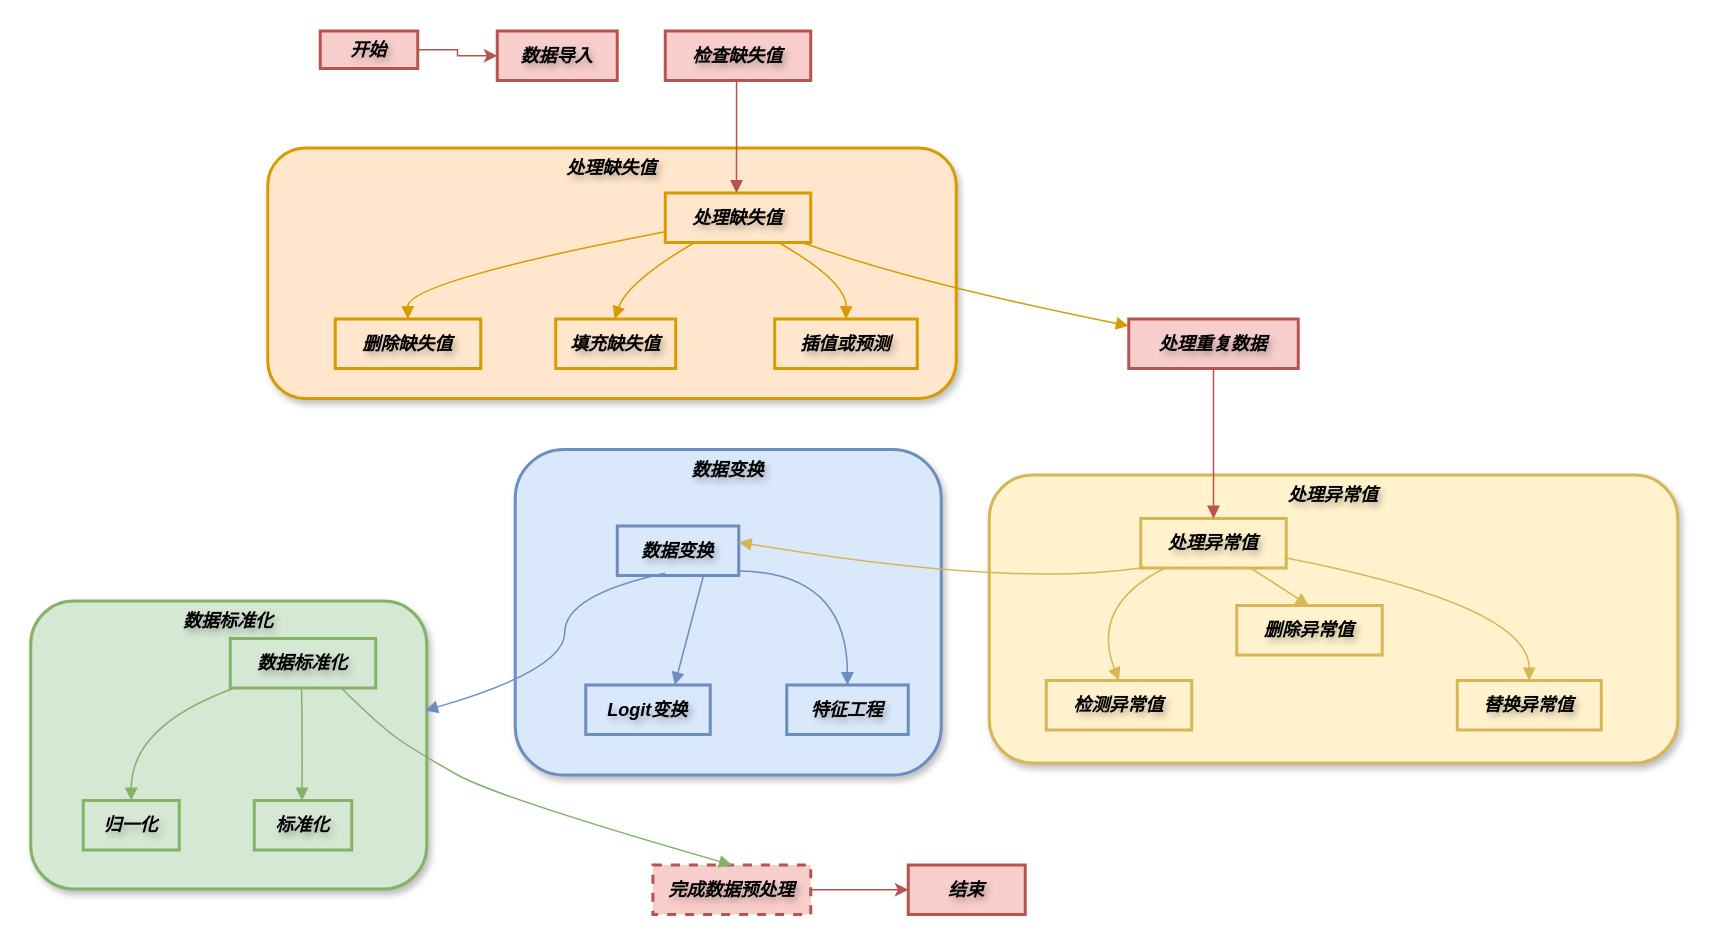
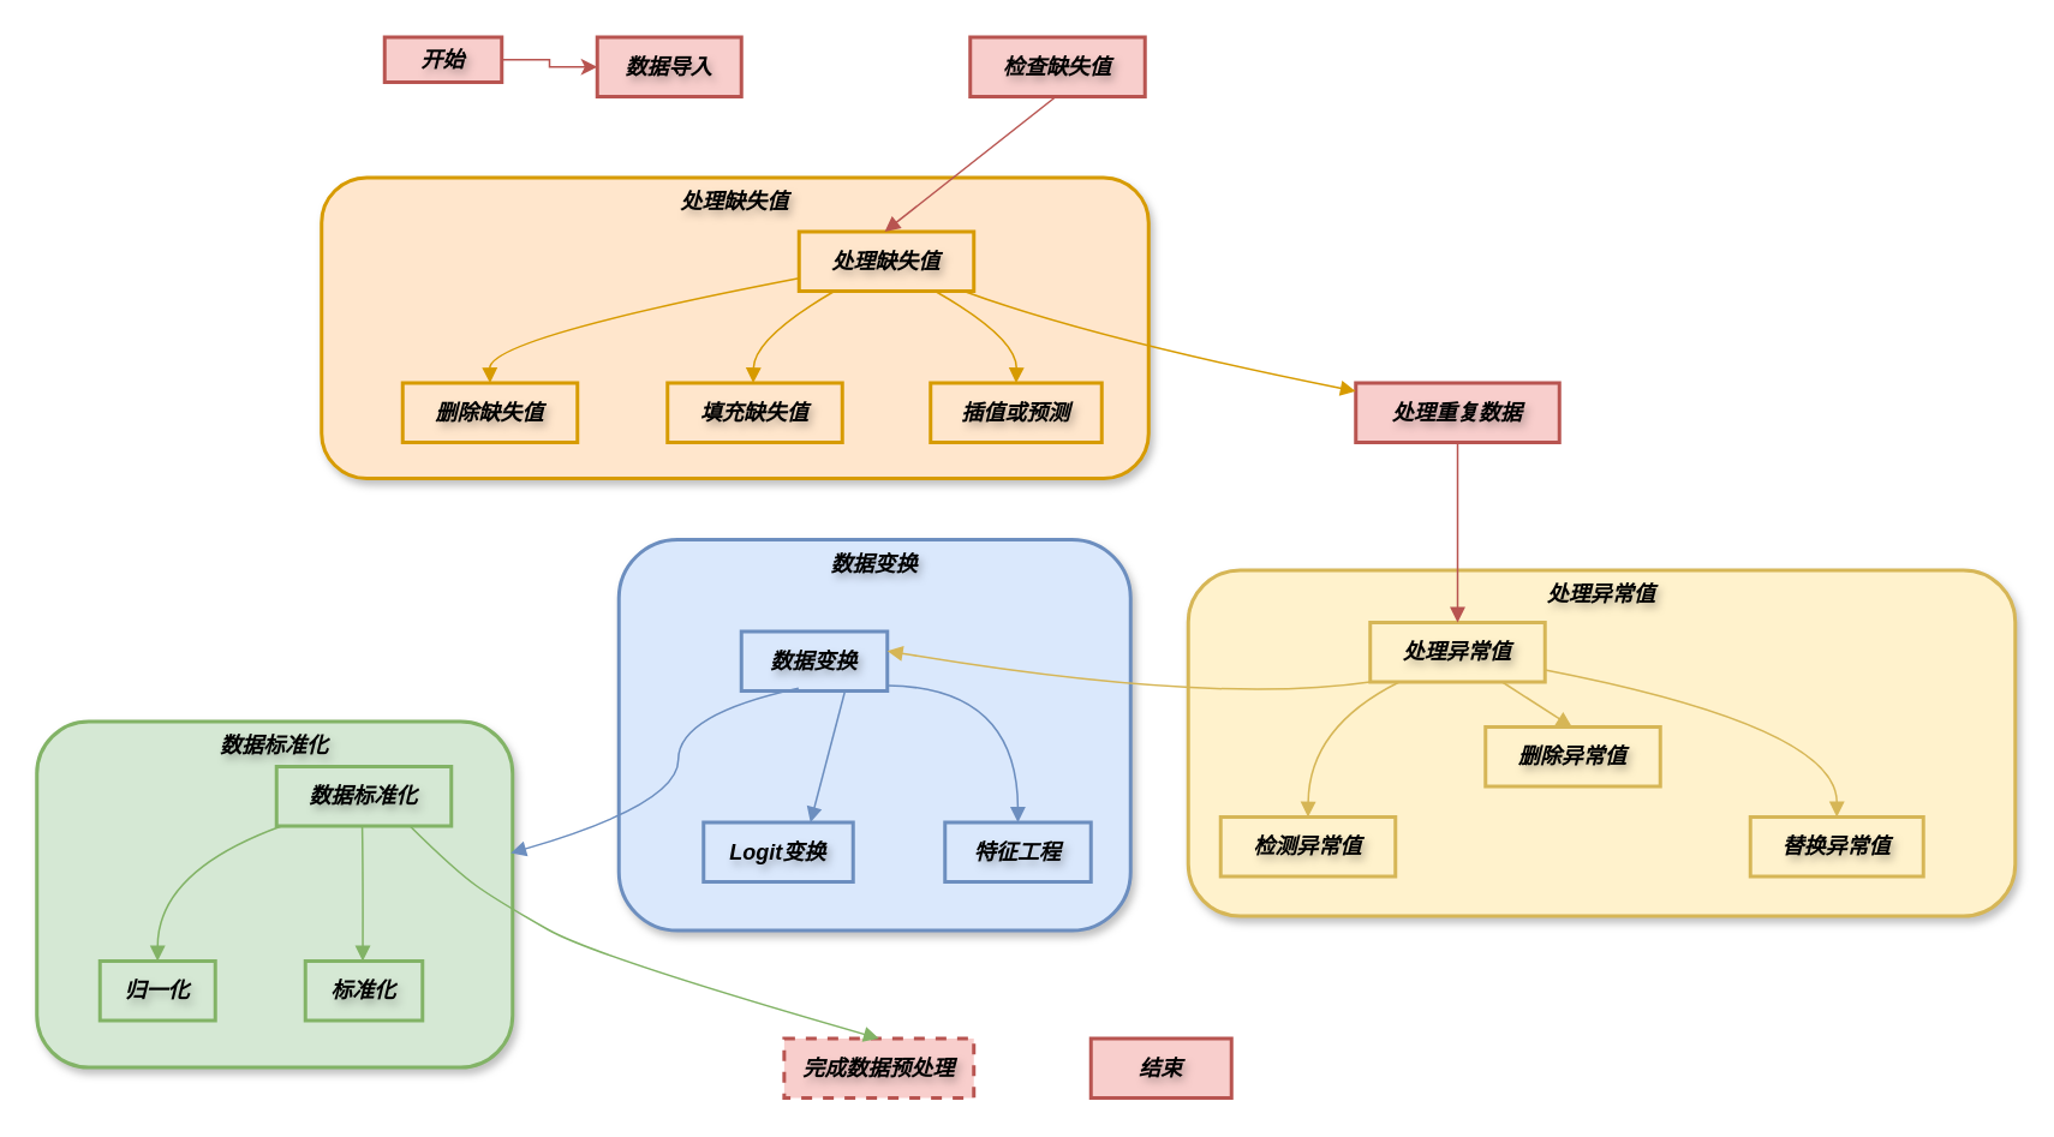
  <mxCell id="0" />
  <mxCell id="1" parent="0" />
  <mxCell id="2" value="数据标准化" style="whiteSpace=wrap;strokeWidth=2;verticalAlign=top;labelBackgroundColor=none;labelBorderColor=none;rounded=1;shadow=1;fillColor=#d5e8d4;strokeColor=#82b366;fontStyle=3;textShadow=1;" vertex="1" parent="1"><mxGeometry x="20" y="400" width="264" height="192" as="geometry" /></mxCell>
  <mxCell id="3" value="归一化" style="whiteSpace=wrap;strokeWidth=2;labelBackgroundColor=none;labelBorderColor=none;fillColor=#d5e8d4;strokeColor=#82b366;fontStyle=3;textShadow=1;" vertex="1" parent="1"><mxGeometry x="55" y="533" width="64" height="33" as="geometry" /></mxCell>
  <mxCell id="4" value="标准化" style="whiteSpace=wrap;strokeWidth=2;labelBackgroundColor=none;labelBorderColor=none;fillColor=#d5e8d4;strokeColor=#82b366;fontStyle=3;textShadow=1;" vertex="1" parent="1"><mxGeometry x="169" y="533" width="65" height="33" as="geometry" /></mxCell>
  <mxCell id="5" value="数据标准化" style="whiteSpace=wrap;strokeWidth=2;labelBackgroundColor=none;labelBorderColor=none;fillColor=#d5e8d4;strokeColor=#82b366;fontStyle=3;textShadow=1;" vertex="1" parent="1"><mxGeometry x="153" y="425" width="97" height="33" as="geometry" /></mxCell>
  <mxCell id="6" value="数据变换" style="whiteSpace=wrap;strokeWidth=2;verticalAlign=top;labelBackgroundColor=none;labelBorderColor=none;rounded=1;shadow=1;fillColor=#dae8fc;strokeColor=#6c8ebf;fontStyle=3;textShadow=1;" vertex="1" parent="1"><mxGeometry x="343" y="299" width="284" height="217" as="geometry" /></mxCell>
  <mxCell id="7" value="Logit变换" style="whiteSpace=wrap;strokeWidth=2;labelBackgroundColor=none;labelBorderColor=none;fillColor=#dae8fc;strokeColor=#6c8ebf;fontStyle=3;textShadow=1;" vertex="1" parent="1"><mxGeometry x="390" y="456" width="83" height="33" as="geometry" /></mxCell>
  <mxCell id="8" value="特征工程" style="whiteSpace=wrap;strokeWidth=2;labelBackgroundColor=none;labelBorderColor=none;fillColor=#dae8fc;strokeColor=#6c8ebf;fontStyle=3;textShadow=1;" vertex="1" parent="1"><mxGeometry x="524" y="456" width="81" height="33" as="geometry" /></mxCell>
  <mxCell id="9" value="数据变换" style="whiteSpace=wrap;strokeWidth=2;labelBackgroundColor=none;labelBorderColor=none;fillColor=#dae8fc;strokeColor=#6c8ebf;fontStyle=3;textShadow=1;" vertex="1" parent="1"><mxGeometry x="411" y="350" width="81" height="33" as="geometry" /></mxCell>
  <mxCell id="10" value="处理异常值" style="whiteSpace=wrap;strokeWidth=2;verticalAlign=top;labelBackgroundColor=none;labelBorderColor=none;glass=0;shadow=1;rounded=1;fillColor=#fff2cc;strokeColor=#d6b656;fontStyle=3;textShadow=1;" vertex="1" parent="1"><mxGeometry x="659" y="316" width="459" height="192" as="geometry" /></mxCell>
- <mxCell id="11" value="检测异常值" style="whiteSpace=wrap;strokeWidth=2;labelBackgroundColor=none;labelBorderColor=none;fillColor=#fff2cc;strokeColor=#d6b656;fontStyle=3;textShadow=1;" vertex="1" parent="1"><mxGeometry x="697" y="453" width="97" height="33" as="geometry" /></mxCell>
+ <mxCell id="11" value="检测异常值" style="whiteSpace=wrap;strokeWidth=2;labelBackgroundColor=none;labelBorderColor=none;fillColor=#fff2cc;strokeColor=#d6b656;fontStyle=3;textShadow=1;" vertex="1" parent="1"><mxGeometry x="677" y="453" width="97" height="33" as="geometry" /></mxCell>
  <mxCell id="12" value="删除异常值" style="whiteSpace=wrap;strokeWidth=2;labelBackgroundColor=none;labelBorderColor=none;fillColor=#fff2cc;strokeColor=#d6b656;fontStyle=3;textShadow=1;" vertex="1" parent="1"><mxGeometry x="824" y="403" width="97" height="33" as="geometry" /></mxCell>
  <mxCell id="13" value="替换异常值" style="whiteSpace=wrap;strokeWidth=2;labelBackgroundColor=none;labelBorderColor=none;fillColor=#fff2cc;strokeColor=#d6b656;fontStyle=3;textShadow=1;" vertex="1" parent="1"><mxGeometry x="971" y="453" width="96" height="33" as="geometry" /></mxCell>
  <mxCell id="14" value="处理异常值" style="whiteSpace=wrap;strokeWidth=2;labelBackgroundColor=none;labelBorderColor=none;fillColor=#fff2cc;strokeColor=#d6b656;fontStyle=3;textShadow=1;" vertex="1" parent="1"><mxGeometry x="760" y="345" width="97" height="33" as="geometry" /></mxCell>
  <mxCell id="15" value="处理缺失值" style="whiteSpace=wrap;strokeWidth=2;verticalAlign=top;labelBackgroundColor=none;labelBorderColor=none;rounded=1;shadow=1;fillColor=#ffe6cc;strokeColor=#d79b00;fontStyle=3;textShadow=1;" vertex="1" parent="1"><mxGeometry x="178" y="98" width="459" height="167" as="geometry" /></mxCell>
  <mxCell id="16" value="删除缺失值" style="whiteSpace=wrap;strokeWidth=2;labelBackgroundColor=none;labelBorderColor=none;fillColor=#ffe6cc;strokeColor=#d79b00;fontStyle=3;textShadow=1;" vertex="1" parent="1"><mxGeometry x="223" y="212" width="97" height="33" as="geometry" /></mxCell>
- <mxCell id="17" value="填充缺失值" style="whiteSpace=wrap;strokeWidth=2;labelBackgroundColor=none;labelBorderColor=none;fillColor=#ffe6cc;strokeColor=#d79b00;fontStyle=3;textShadow=1;" vertex="1" parent="1"><mxGeometry x="370" y="212" width="80" height="33" as="geometry" /></mxCell>
+ <mxCell id="17" value="填充缺失值" style="whiteSpace=wrap;strokeWidth=2;labelBackgroundColor=none;labelBorderColor=none;fillColor=#ffe6cc;strokeColor=#d79b00;fontStyle=3;textShadow=1;" vertex="1" parent="1"><mxGeometry x="370" y="212" width="97" height="33" as="geometry" /></mxCell>
  <mxCell id="18" value="插值或预测" style="whiteSpace=wrap;strokeWidth=2;labelBackgroundColor=none;labelBorderColor=none;fillColor=#ffe6cc;strokeColor=#d79b00;fontStyle=3;textShadow=1;" vertex="1" parent="1"><mxGeometry x="516" y="212" width="95" height="33" as="geometry" /></mxCell>
  <mxCell id="19" value="处理缺失值" style="whiteSpace=wrap;strokeWidth=2;labelBackgroundColor=none;labelBorderColor=none;fillColor=#ffe6cc;strokeColor=#d79b00;fontStyle=3;textShadow=1;" vertex="1" parent="1"><mxGeometry x="443" y="128" width="97" height="33" as="geometry" /></mxCell>
  <mxCell id="20" style="edgeStyle=orthogonalEdgeStyle;rounded=0;orthogonalLoop=1;jettySize=auto;html=1;exitX=1;exitY=0.5;exitDx=0;exitDy=0;fillColor=#f8cecc;strokeColor=#b85450;fontStyle=3;labelBorderColor=none;textShadow=1;" edge="1" parent="1" source="21" target="22"><mxGeometry relative="1" as="geometry" /></mxCell>
  <mxCell id="21" value="开始" style="whiteSpace=wrap;strokeWidth=2;labelBackgroundColor=none;labelBorderColor=none;fillColor=#f8cecc;strokeColor=#b85450;fontStyle=3;textShadow=1;" vertex="1" parent="1"><mxGeometry x="213" y="20" width="65" height="25" as="geometry" /></mxCell>
  <mxCell id="22" value="数据导入" style="whiteSpace=wrap;strokeWidth=2;labelBackgroundColor=none;labelBorderColor=none;fillColor=#f8cecc;strokeColor=#b85450;fontStyle=3;textShadow=1;" vertex="1" parent="1"><mxGeometry x="331" y="20" width="80" height="33" as="geometry" /></mxCell>
- <mxCell id="23" value="检查缺失值" style="whiteSpace=wrap;strokeWidth=2;labelBackgroundColor=none;labelBorderColor=none;fillColor=#f8cecc;strokeColor=#b85450;fontStyle=3;textShadow=1;" vertex="1" parent="1"><mxGeometry x="443" y="20" width="97" height="33" as="geometry" /></mxCell>
+ <mxCell id="23" value="检查缺失值" style="whiteSpace=wrap;strokeWidth=2;labelBackgroundColor=none;labelBorderColor=none;fillColor=#f8cecc;strokeColor=#b85450;fontStyle=3;textShadow=1;" vertex="1" parent="1"><mxGeometry x="538" y="20" width="97" height="33" as="geometry" /></mxCell>
  <mxCell id="24" value="处理重复数据" style="whiteSpace=wrap;strokeWidth=2;labelBackgroundColor=none;labelBorderColor=none;fillColor=#f8cecc;strokeColor=#b85450;fontStyle=3;textShadow=1;" vertex="1" parent="1"><mxGeometry x="752" y="212" width="113" height="33" as="geometry" /></mxCell>
- <mxCell id="25" style="edgeStyle=orthogonalEdgeStyle;rounded=0;orthogonalLoop=1;jettySize=auto;html=1;exitX=1;exitY=0.5;exitDx=0;exitDy=0;entryX=0;entryY=0.5;entryDx=0;entryDy=0;fillColor=#f8cecc;strokeColor=#b85450;fontStyle=3;labelBorderColor=none;textShadow=1;" edge="1" parent="1" source="26" target="43"><mxGeometry relative="1" as="geometry" /></mxCell>
  <mxCell id="26" value="完成数据预处理" style="whiteSpace=wrap;strokeWidth=2;labelBackgroundColor=none;labelBorderColor=none;fillColor=#f8cecc;strokeColor=#b85450;fontStyle=3;textShadow=1;dashed=1;" vertex="1" parent="1"><mxGeometry x="434.75" y="576" width="105.25" height="33" as="geometry" /></mxCell>
  <mxCell id="27" value="" style="curved=1;startArrow=none;endArrow=block;exitX=0.49;exitY=1.01;entryX=0.49;entryY=0.01;rounded=0;labelBackgroundColor=none;labelBorderColor=none;fillColor=#f8cecc;strokeColor=#b85450;fontStyle=3;textShadow=1;" edge="1" parent="1" source="23" target="19"><mxGeometry relative="1" as="geometry"><Array as="points" /></mxGeometry></mxCell>
  <mxCell id="28" value="" style="curved=1;startArrow=none;endArrow=block;exitX=0.96;exitY=1.02;entryX=0;entryY=0.14;rounded=0;labelBackgroundColor=default;labelBorderColor=none;fillColor=#ffe6cc;strokeColor=#d79b00;fontStyle=3;textShadow=1;" edge="1" parent="1" source="19" target="24"><mxGeometry relative="1" as="geometry"><Array as="points"><mxPoint x="605" y="187" /></Array></mxGeometry></mxCell>
  <mxCell id="29" value="" style="curved=1;startArrow=none;endArrow=block;exitX=0.5;exitY=1;entryX=0.5;entryY=0;rounded=0;labelBackgroundColor=default;labelBorderColor=none;fillColor=#f8cecc;strokeColor=#b85450;fontStyle=3;textShadow=1;" edge="1" parent="1" source="24" target="14"><mxGeometry relative="1" as="geometry"><Array as="points" /></mxGeometry></mxCell>
  <mxCell id="30" value="" style="curved=1;startArrow=none;endArrow=block;exitX=0;exitY=1;entryX=0.99;entryY=0.33;rounded=0;labelBackgroundColor=none;labelBorderColor=none;fillColor=#fff2cc;strokeColor=#d6b656;fontStyle=3;textShadow=1;" edge="1" parent="1" source="14" target="9"><mxGeometry relative="1" as="geometry"><Array as="points"><mxPoint x="672" y="391" /></Array></mxGeometry></mxCell>
  <mxCell id="31" value="" style="curved=1;startArrow=none;endArrow=block;exitX=0.31;exitY=1.02;entryX=0.99;entryY=0.07;rounded=0;labelBackgroundColor=none;labelBorderColor=none;fillColor=#dae8fc;strokeColor=#6c8ebf;fontStyle=3;textShadow=1;" edge="1" parent="1"><mxGeometry relative="1" as="geometry"><Array as="points"><mxPoint x="376" y="396" /><mxPoint x="376" y="446" /></Array><mxPoint x="442.702" y="381.5" as="sourcePoint" /><mxPoint x="283" y="473.02" as="targetPoint" /></mxGeometry></mxCell>
  <mxCell id="32" value="" style="curved=1;startArrow=none;endArrow=block;exitX=0.67;exitY=1.01;entryX=0.5;entryY=0;rounded=0;labelBackgroundColor=none;labelBorderColor=none;fillColor=#d5e8d4;strokeColor=#82b366;entryDx=0;entryDy=0;fontStyle=3;textShadow=1;" edge="1" parent="1" target="26"><mxGeometry relative="1" as="geometry"><Array as="points"><mxPoint x="252.33" y="483" /><mxPoint x="276.33" y="500" /><mxPoint x="331" y="531" /></Array><mxPoint x="226.997" y="458" as="sourcePoint" /><mxPoint x="459.611" y="576" as="targetPoint" /></mxGeometry></mxCell>
  <mxCell id="33" value="" style="curved=1;startArrow=none;endArrow=block;exitX=-0.01;exitY=0.79;entryX=0.5;entryY=-0.01;rounded=0;labelBackgroundColor=none;labelBorderColor=none;fillColor=#ffe6cc;strokeColor=#d79b00;fontStyle=3;textShadow=1;" edge="1" parent="1" source="19" target="16"><mxGeometry relative="1" as="geometry"><Array as="points"><mxPoint x="271" y="187" /></Array></mxGeometry></mxCell>
  <mxCell id="34" value="" style="curved=1;startArrow=none;endArrow=block;exitX=0.19;exitY=1.02;entryX=0.49;entryY=-0.01;rounded=0;labelBackgroundColor=none;labelBorderColor=none;fillColor=#ffe6cc;strokeColor=#d79b00;fontStyle=3;textShadow=1;" edge="1" parent="1" source="19" target="17"><mxGeometry relative="1" as="geometry"><Array as="points"><mxPoint x="418" y="187" /></Array></mxGeometry></mxCell>
  <mxCell id="35" value="" style="curved=1;startArrow=none;endArrow=block;exitX=0.79;exitY=1.02;entryX=0.5;entryY=-0.01;rounded=0;labelBackgroundColor=none;labelBorderColor=none;fillColor=#ffe6cc;strokeColor=#d79b00;fontStyle=3;textShadow=1;" edge="1" parent="1" source="19" target="18"><mxGeometry relative="1" as="geometry"><Array as="points"><mxPoint x="564" y="187" /></Array></mxGeometry></mxCell>
  <mxCell id="36" value="" style="curved=1;startArrow=none;endArrow=block;exitX=0.16;exitY=1.01;entryX=0.5;entryY=0.01;rounded=0;labelBackgroundColor=none;labelBorderColor=none;fillColor=#fff2cc;strokeColor=#d6b656;fontStyle=3;textShadow=1;" edge="1" parent="1" source="14" target="11"><mxGeometry relative="1" as="geometry"><Array as="points"><mxPoint x="726" y="403" /></Array></mxGeometry></mxCell>
  <mxCell id="37" value="" style="curved=1;startArrow=none;endArrow=block;exitX=0.76;exitY=1.01;entryX=0.5;entryY=0.01;rounded=0;labelBackgroundColor=none;labelBorderColor=none;fillColor=#fff2cc;strokeColor=#d6b656;fontStyle=3;textShadow=1;" edge="1" parent="1" source="14" target="12"><mxGeometry relative="1" as="geometry"><Array as="points"><mxPoint x="872" y="403" /></Array></mxGeometry></mxCell>
  <mxCell id="38" value="" style="curved=1;startArrow=none;endArrow=block;exitX=1;exitY=0.8;entryX=0.5;entryY=0.01;rounded=0;labelBackgroundColor=none;labelBorderColor=none;fillColor=#fff2cc;strokeColor=#d6b656;fontStyle=3;textShadow=1;" edge="1" parent="1" source="14" target="13"><mxGeometry relative="1" as="geometry"><Array as="points"><mxPoint x="1019" y="403" /></Array></mxGeometry></mxCell>
  <mxCell id="39" value="" style="curved=1;startArrow=none;endArrow=block;exitX=0.5;exitY=1.02;entryX=0.51;entryY=-0.01;rounded=0;labelBackgroundColor=none;labelBorderColor=none;fillColor=#dae8fc;strokeColor=#6c8ebf;fontStyle=3;textShadow=1;" edge="1" parent="1"><mxGeometry relative="1" as="geometry"><Array as="points" /><mxPoint x="468.5" y="383" as="sourcePoint" /><mxPoint x="449.314" y="456" as="targetPoint" /></mxGeometry></mxCell>
  <mxCell id="40" value="" style="curved=1;startArrow=none;endArrow=block;exitX=0.99;exitY=0.9;entryX=0.5;entryY=-0.01;rounded=0;labelBackgroundColor=none;labelBorderColor=none;fillColor=#dae8fc;strokeColor=#6c8ebf;fontStyle=3;textShadow=1;" edge="1" parent="1" source="9" target="8"><mxGeometry relative="1" as="geometry"><Array as="points"><mxPoint x="564" y="381" /></Array></mxGeometry></mxCell>
  <mxCell id="41" value="" style="curved=1;startArrow=none;endArrow=block;exitX=0.02;exitY=1.01;entryX=0.5;entryY=0.01;rounded=0;labelBackgroundColor=none;labelBorderColor=none;fillColor=#d5e8d4;strokeColor=#82b366;fontStyle=3;textShadow=1;" edge="1" parent="1" source="5" target="3"><mxGeometry relative="1" as="geometry"><Array as="points"><mxPoint x="87" y="483" /></Array></mxGeometry></mxCell>
  <mxCell id="42" value="" style="curved=1;startArrow=none;endArrow=block;exitX=0.49;exitY=1.01;entryX=0.49;entryY=0.01;rounded=0;labelBackgroundColor=none;labelBorderColor=none;fillColor=#d5e8d4;strokeColor=#82b366;fontStyle=3;textShadow=1;" edge="1" parent="1" source="5" target="4"><mxGeometry relative="1" as="geometry"><Array as="points"><mxPoint x="201" y="483" /></Array></mxGeometry></mxCell>
  <mxCell id="43" value="结束" style="whiteSpace=wrap;strokeWidth=2;labelBackgroundColor=none;labelBorderColor=none;fillColor=#f8cecc;strokeColor=#b85450;fontStyle=3;textShadow=1;" vertex="1" parent="1"><mxGeometry x="605" y="576" width="78" height="33" as="geometry" /></mxCell>
